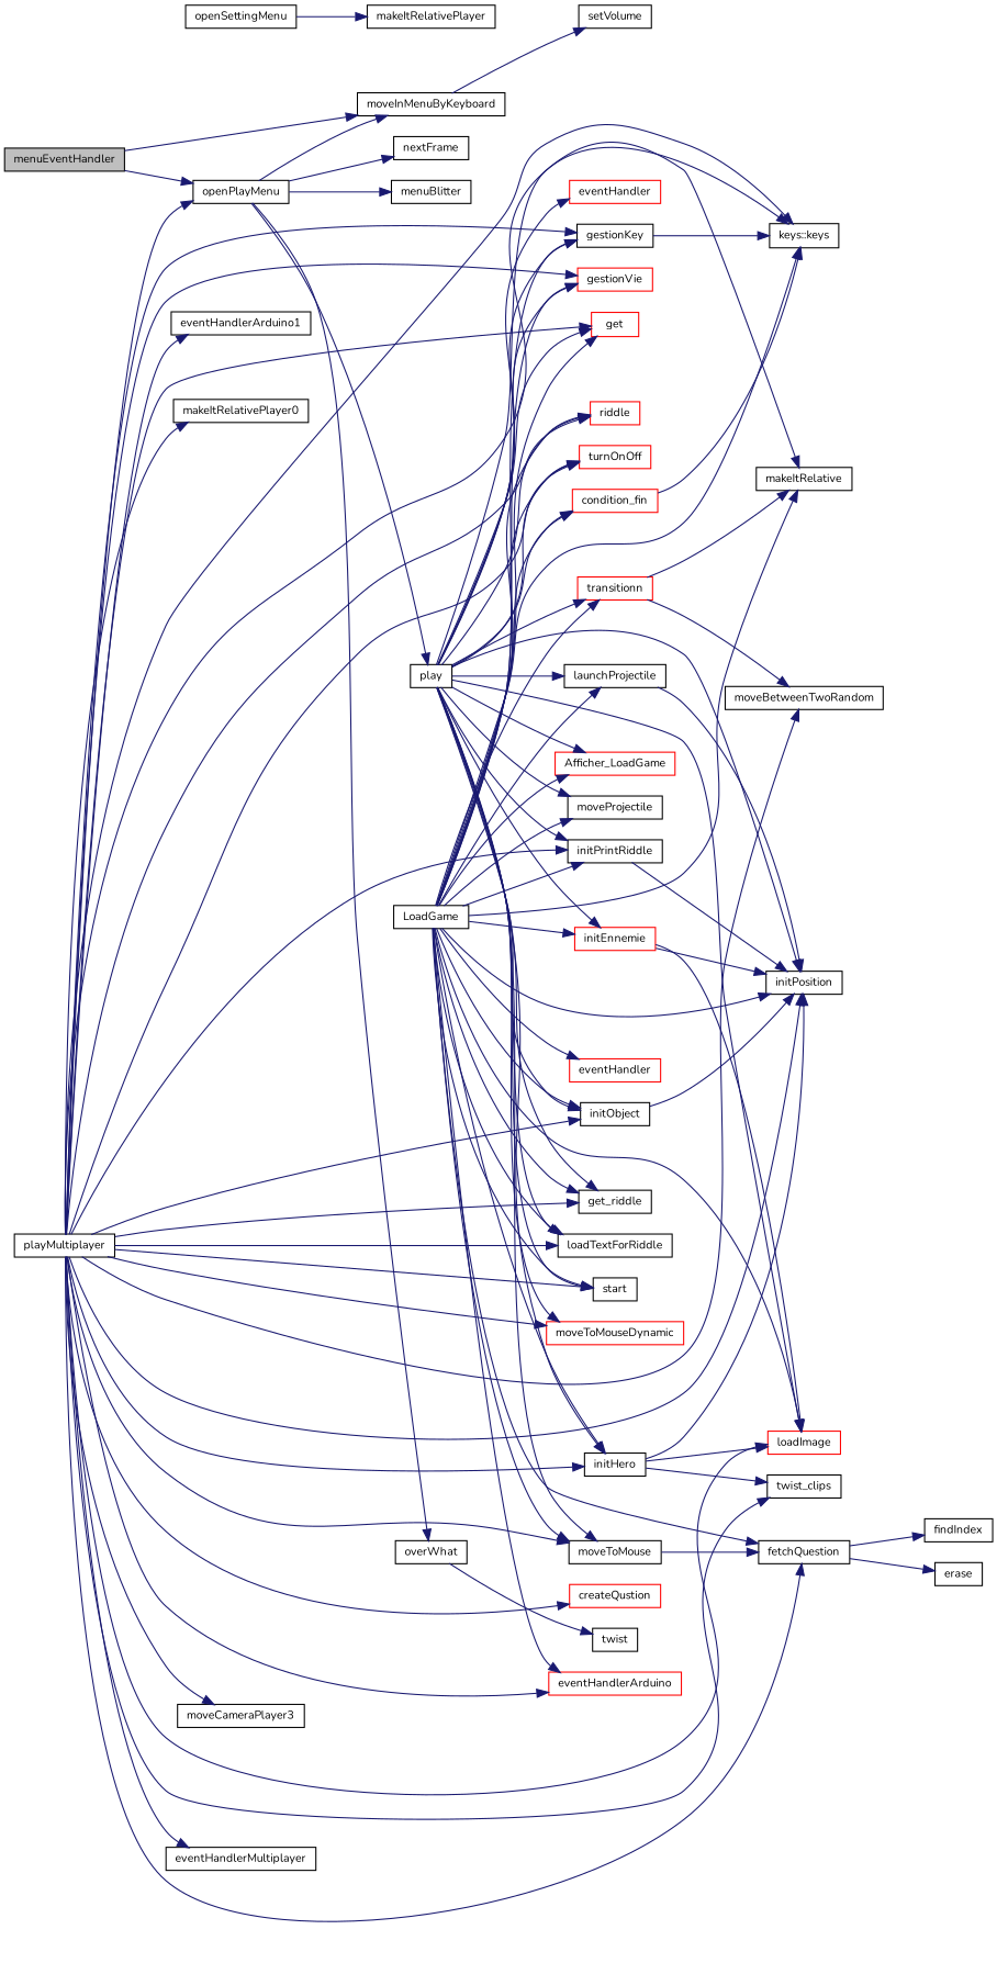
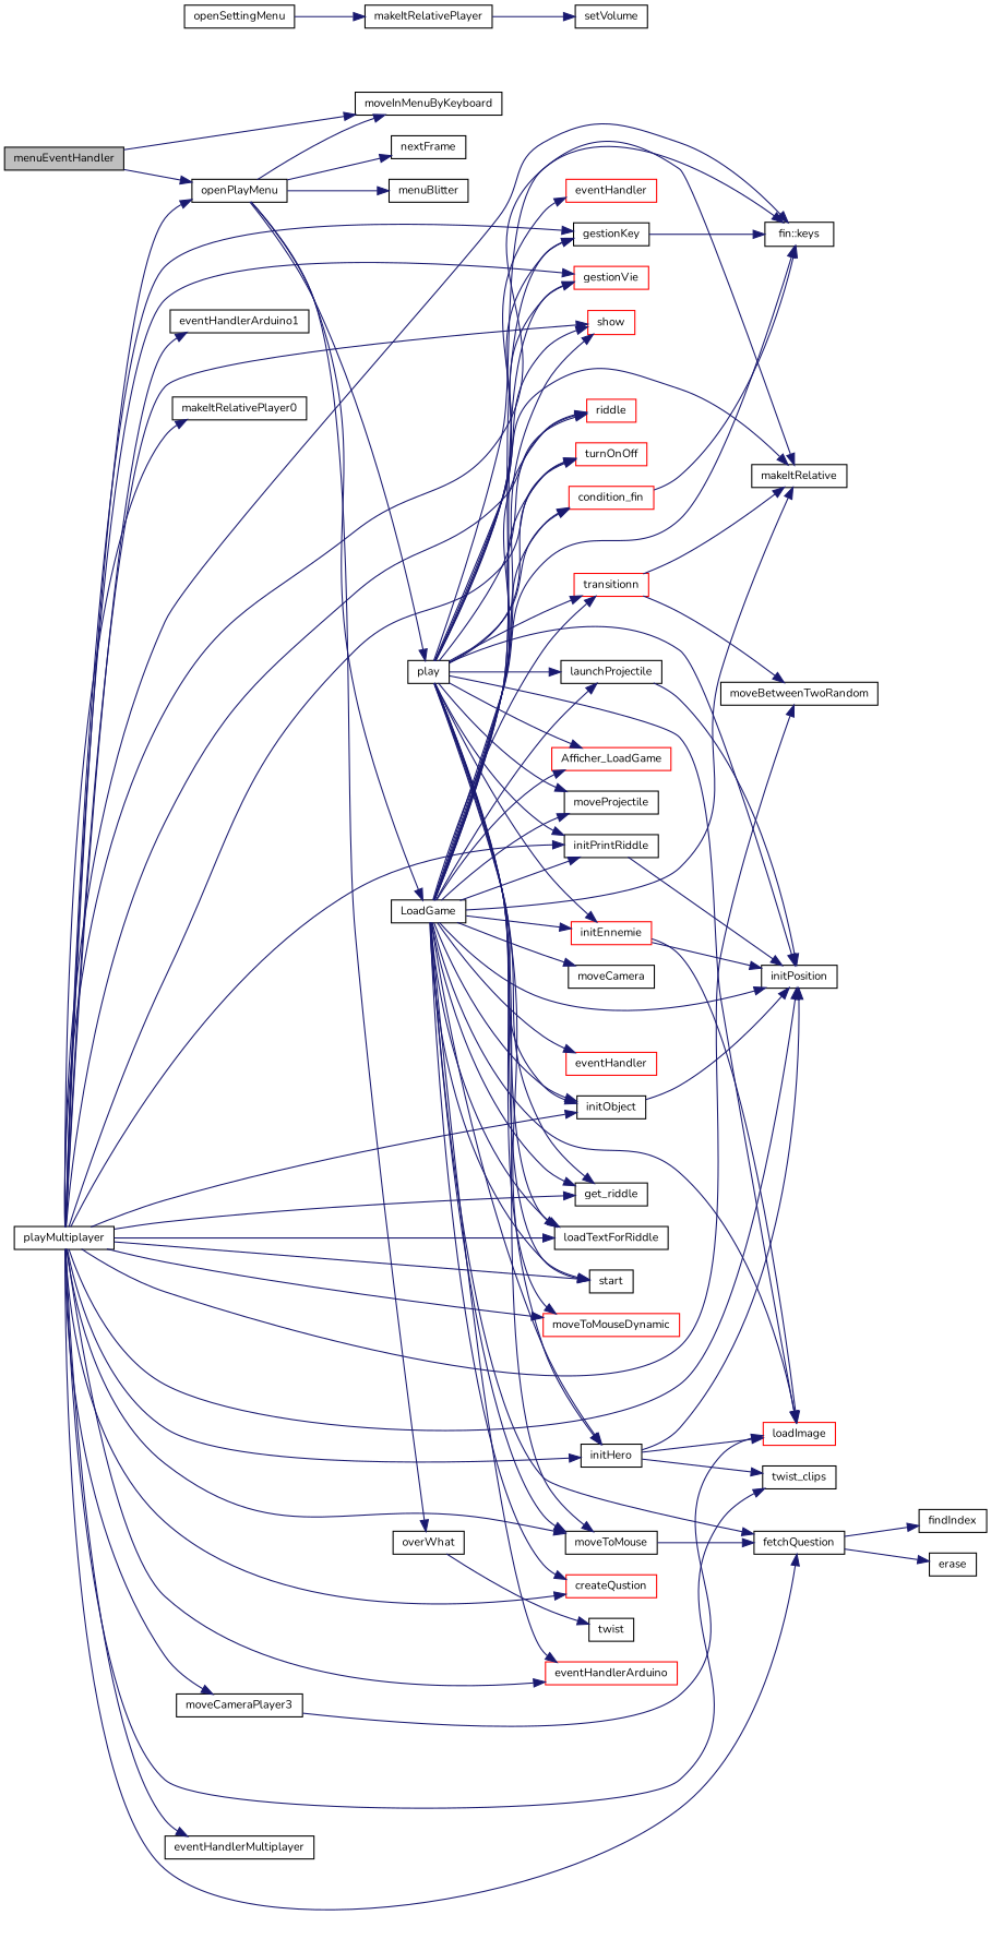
  digraph {
    fontname=Nunito
    rankdir=LR
    node [color=black fillcolor=white fontname=Nunito fontsize=10 shape=record style=filled]
    edge [color=midnightblue fontname=Nunito fontsize=10 labelfontname=Roboto labelfontsize=10 style=solid]
    n1 [fillcolor=grey75 fontcolor=black height=0.2 label=menuEventHandler width=0.4]
    n2 [height=0.2 label=openPlayMenu width=0.4]
    n3 [height=0.2 label=moveInMenuByKeyboard width=0.4]
    n4 [height=0.2 label=LoadGame width=0.4]
    n5 [height=0.2 label=nextFrame width=0.4]
    n6 [height=0.2 label=play width=0.4]
    n7 [height=0.2 label=overWhat width=0.4]
    n8 [height=0.2 label=menuBlitter width=0.4]
    n9 [height=0.2 label=openSettingMenu width=0.4]
    n10 [height=0.2 label=makeItRelativePlayer width=0.4]
    n11 [height=0.2 label=playMultiplayer width=0.4]
    n12 [height=0.2 label=initPosition width=0.4]
-   n13 [height=0.2 label="keys::keys" width=0.4]
+   n13 [height=0.2 label="fin::keys" width=0.4]
    n14 [height=0.2 label=twist_clips width=0.4]
    n15 [height=0.2 label=initHero width=0.4]
    n16 [color=red height=0.2 label=loadImage width=0.4]
    n17 [height=0.2 label=initObject width=0.4]
    n18 [height=0.2 label=fetchQuestion width=0.4]
    n19 [height=0.2 label=loadTextForRiddle width=0.4]
    n20 [height=0.2 label=initPrintRiddle width=0.4]
    n21 [color=red height=0.2 label=createQustion width=0.4]
    n22 [height=0.2 label=moveToMouse width=0.4]
    n23 [height=0.2 label=start width=0.4]
    n24 [color=red height=0.2 label=eventHandlerArduino width=0.4]
    n25 [height=0.2 label=eventHandlerMultiplayer width=0.4]
    n26 [color=red height=0.2 label=moveToMouseDynamic width=0.4]
    n27 [height=0.2 label=moveBetweenTwoRandom width=0.4]
    n28 [height=0.2 label=eventHandlerArduino1 width=0.4]
    n29 [height=0.2 label=moveCameraPlayer3 width=0.4]
    n30 [color=red height=0.2 label=gestionVie width=0.4]
    n31 [height=0.2 label=makeItRelative width=0.4]
    n32 [height=0.2 label=makeItRelativePlayer0 width=0.4]
-   n33 [color=red height=0.2 label=get width=0.4]
+   n33 [color=red height=0.2 label=show width=0.4]
    n34 [color=red height=0.2 label=riddle width=0.4]
    n35 [color=red height=0.2 label=turnOnOff width=0.4]
    n36 [height=0.2 label=gestionKey width=0.4]
    n37 [height=0.2 label=get_riddle width=0.4]
    n38 [color=red height=0.2 label=initEnnemie width=0.4]
    n39 [height=0.2 label=launchProjectile width=0.4]
    n40 [color=red height=0.2 label=eventHandler width=0.4]
+   n41 [height=0.2 label=moveCamera width=0.4]
    n42 [height=0.2 label=moveProjectile width=0.4]
    n43 [color=red height=0.2 label=Afficher_LoadGame width=0.4]
    n44 [color=red height=0.2 label=transitionn width=0.4]
    n45 [color=red height=0.2 label=condition_fin width=0.4]
    n46 [color=red height=0.2 label=eventHandler width=0.4]
    n47 [height=0.2 label=twist width=0.4]
    n48 [height=0.2 label=findIndex width=0.4]
    n49 [height=0.2 label=erase width=0.4]
    n50 [height=0.2 label=setVolume width=0.4]
    n1 -> n2
    n1 -> n3
    n2 -> n3
+   n2 -> n4
    n2 -> n5
    n2 -> n6
    n2 -> n7
    n2 -> n8
    n4 -> n12
    n4 -> n13
    n4 -> n15
    n4 -> n16
    n4 -> n17
    n4 -> n18
    n4 -> n19
    n4 -> n20
+   n4 -> n21
    n4 -> n22
    n4 -> n23
    n4 -> n24
    n4 -> n30
    n4 -> n31
    n4 -> n33
    n4 -> n34
    n4 -> n35
    n4 -> n36
    n4 -> n37
    n4 -> n38
    n4 -> n39
    n4 -> n40
+   n4 -> n41
    n4 -> n42
    n4 -> n43
    n4 -> n44
    n4 -> n45
    n6 -> n12
    n6 -> n13
    n6 -> n15
    n6 -> n16
    n6 -> n17
    n6 -> n19
    n6 -> n20
    n6 -> n22
    n6 -> n23
    n6 -> n26
    n6 -> n30
+   n6 -> n31
    n6 -> n33
    n6 -> n34
    n6 -> n35
    n6 -> n36
    n6 -> n37
    n6 -> n38
    n6 -> n39
    n6 -> n42
    n6 -> n43
    n6 -> n44
    n6 -> n45
    n6 -> n46
    n7 -> n47
    n9 -> n10
-   n3 -> n50
+   n10 -> n50
    n11 -> n2
    n11 -> n12
    n11 -> n13
    n11 -> n14
    n11 -> n15
-   n11 -> n16
+   n29 -> n16
    n11 -> n17
    n11 -> n18
    n11 -> n19
    n11 -> n20
    n11 -> n21
    n11 -> n22
    n11 -> n23
    n11 -> n24
    n11 -> n25
    n11 -> n26
    n11 -> n27
    n11 -> n28
    n11 -> n29
    n11 -> n30
    n11 -> n31
    n11 -> n32
    n11 -> n33
    n11 -> n34
    n11 -> n35
    n11 -> n36
    n11 -> n37
    n15 -> n12
    n15 -> n14
    n15 -> n16
    n17 -> n12
    n18 -> n48
    n18 -> n49
    n20 -> n12
    n22 -> n18
    n36 -> n13
    n38 -> n12
    n38 -> n16
    n39 -> n12
    n44 -> n27
    n44 -> n31
    n45 -> n13
  }
